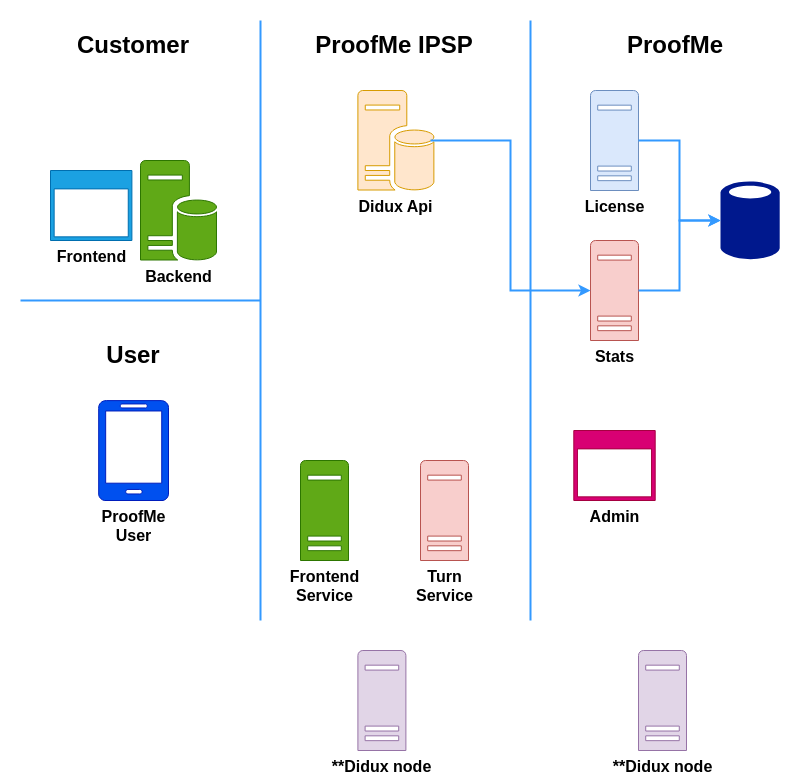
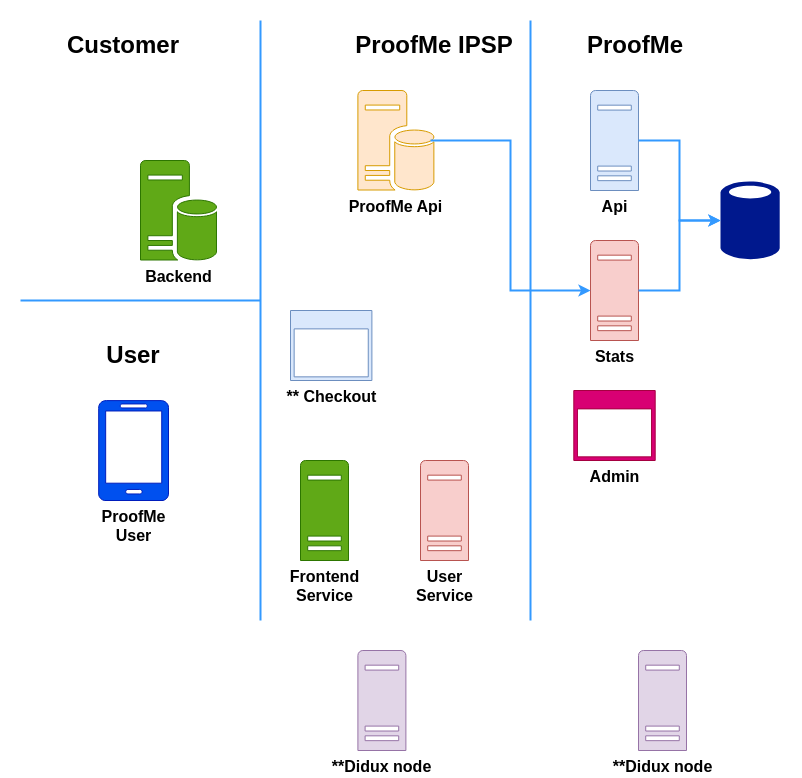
  <mxCell id="0" />
  <mxCell id="1" parent="0" />
  <mxCell id="2" value="&lt;font color=&quot;#000000&quot; style=&quot;font-size: 16px;&quot;&gt;ProofMe&lt;br style=&quot;font-size: 16px;&quot;&gt;User&lt;/font&gt;" style="sketch=0;aspect=fixed;pointerEvents=1;shadow=0;dashed=0;html=1;strokeColor=#001DBC;labelPosition=center;verticalLabelPosition=bottom;verticalAlign=top;align=center;fillColor=#0050ef;shape=mxgraph.azure.mobile;fontColor=#ffffff;fontSize=16;fontStyle=1" vertex="1" parent="1"><mxGeometry x="98" y="400" width="70" height="100" as="geometry" /></mxCell>
- <mxCell id="3" value="Didux Api" style="sketch=0;aspect=fixed;pointerEvents=1;shadow=0;dashed=0;html=1;strokeColor=#d79b00;labelPosition=center;verticalLabelPosition=bottom;verticalAlign=top;align=center;fillColor=#ffe6cc;shape=mxgraph.mscae.enterprise.database_server;fontSize=16;fontStyle=1" vertex="1" parent="1"><mxGeometry x="357.4" y="90" width="76" height="100" as="geometry" /></mxCell>
- <mxCell id="4" value="License" style="sketch=0;aspect=fixed;pointerEvents=1;shadow=0;dashed=0;html=1;strokeColor=#6c8ebf;labelPosition=center;verticalLabelPosition=bottom;verticalAlign=top;align=center;fillColor=#dae8fc;shape=mxgraph.mscae.enterprise.server_generic;fontSize=16;fontStyle=1" vertex="1" parent="1"><mxGeometry x="590" y="90" width="48" height="100" as="geometry" /></mxCell>
+ <mxCell id="3" value="ProofMe Api" style="sketch=0;aspect=fixed;pointerEvents=1;shadow=0;dashed=0;html=1;strokeColor=#d79b00;labelPosition=center;verticalLabelPosition=bottom;verticalAlign=top;align=center;fillColor=#ffe6cc;shape=mxgraph.mscae.enterprise.database_server;fontSize=16;fontStyle=1" vertex="1" parent="1"><mxGeometry x="357.4" y="90" width="76" height="100" as="geometry" /></mxCell>
+ <mxCell id="4" value="Api" style="sketch=0;aspect=fixed;pointerEvents=1;shadow=0;dashed=0;html=1;strokeColor=#6c8ebf;labelPosition=center;verticalLabelPosition=bottom;verticalAlign=top;align=center;fillColor=#dae8fc;shape=mxgraph.mscae.enterprise.server_generic;fontSize=16;fontStyle=1" vertex="1" parent="1"><mxGeometry x="590" y="90" width="48" height="100" as="geometry" /></mxCell>
  <mxCell id="5" value="Stats" style="sketch=0;aspect=fixed;pointerEvents=1;shadow=0;dashed=0;html=1;strokeColor=#b85450;labelPosition=center;verticalLabelPosition=bottom;verticalAlign=top;align=center;fillColor=#f8cecc;shape=mxgraph.mscae.enterprise.server_generic;fontSize=16;fontStyle=1" vertex="1" parent="1"><mxGeometry x="590" y="240" width="48" height="100" as="geometry" /></mxCell>
  <mxCell id="6" value="" style="sketch=0;aspect=fixed;pointerEvents=1;shadow=0;dashed=0;html=1;strokeColor=none;labelPosition=center;verticalLabelPosition=bottom;verticalAlign=top;align=center;fillColor=#00188D;shape=mxgraph.mscae.enterprise.database_generic;fontSize=16;fontStyle=1" vertex="1" parent="1"><mxGeometry x="720" y="180" width="59.2" height="80" as="geometry" /></mxCell>
- <mxCell id="8" value="Turn&lt;br style=&quot;font-size: 16px;&quot;&gt;Service" style="sketch=0;aspect=fixed;pointerEvents=1;shadow=0;dashed=0;html=1;strokeColor=#b85450;labelPosition=center;verticalLabelPosition=bottom;verticalAlign=top;align=center;fillColor=#f8cecc;shape=mxgraph.mscae.enterprise.server_generic;fontSize=16;fontStyle=1" vertex="1" parent="1"><mxGeometry x="420" y="460" width="48" height="100" as="geometry" /></mxCell>
+ <mxCell id="7" value="** Checkout" style="sketch=0;aspect=fixed;pointerEvents=1;shadow=0;dashed=0;html=1;strokeColor=#6c8ebf;labelPosition=center;verticalLabelPosition=bottom;verticalAlign=top;align=center;fillColor=#dae8fc;shape=mxgraph.mscae.enterprise.application_blank;fontSize=16;fontStyle=1" vertex="1" parent="1"><mxGeometry x="290" y="310" width="81.4" height="70" as="geometry" /></mxCell>
+ <mxCell id="8" value="User&lt;br style=&quot;font-size: 16px;&quot;&gt;Service" style="sketch=0;aspect=fixed;pointerEvents=1;shadow=0;dashed=0;html=1;strokeColor=#b85450;labelPosition=center;verticalLabelPosition=bottom;verticalAlign=top;align=center;fillColor=#f8cecc;shape=mxgraph.mscae.enterprise.server_generic;fontSize=16;fontStyle=1" vertex="1" parent="1"><mxGeometry x="420" y="460" width="48" height="100" as="geometry" /></mxCell>
  <mxCell id="9" value="&lt;font color=&quot;#000000&quot; style=&quot;font-size: 16px;&quot;&gt;Frontend&lt;br style=&quot;font-size: 16px;&quot;&gt;Service&lt;/font&gt;" style="sketch=0;aspect=fixed;pointerEvents=1;shadow=0;dashed=0;html=1;strokeColor=#2D7600;labelPosition=center;verticalLabelPosition=bottom;verticalAlign=top;align=center;fillColor=#60a917;shape=mxgraph.mscae.enterprise.server_generic;fontColor=#ffffff;fontSize=16;fontStyle=1" vertex="1" parent="1"><mxGeometry x="300" y="460" width="48" height="100" as="geometry" /></mxCell>
  <mxCell id="10" value="**Didux node" style="sketch=0;aspect=fixed;pointerEvents=1;shadow=0;dashed=0;html=1;strokeColor=#9673a6;labelPosition=center;verticalLabelPosition=bottom;verticalAlign=top;align=center;fillColor=#e1d5e7;shape=mxgraph.mscae.enterprise.server_generic;fontSize=16;fontStyle=1" vertex="1" parent="1"><mxGeometry x="357.4" y="650" width="48" height="100" as="geometry" /></mxCell>
- <mxCell id="11" value="&lt;font color=&quot;#000000&quot; style=&quot;font-size: 16px;&quot;&gt;Admin&lt;/font&gt;" style="sketch=0;aspect=fixed;pointerEvents=1;shadow=0;dashed=0;html=1;strokeColor=#A50040;labelPosition=center;verticalLabelPosition=bottom;verticalAlign=top;align=center;fillColor=#d80073;shape=mxgraph.mscae.enterprise.application_blank;fontColor=#ffffff;fontSize=16;fontStyle=1" vertex="1" parent="1"><mxGeometry x="573.3" y="430" width="81.4" height="70" as="geometry" /></mxCell>
+ <mxCell id="11" value="&lt;font color=&quot;#000000&quot; style=&quot;font-size: 16px;&quot;&gt;Admin&lt;/font&gt;" style="sketch=0;aspect=fixed;pointerEvents=1;shadow=0;dashed=0;html=1;strokeColor=#A50040;labelPosition=center;verticalLabelPosition=bottom;verticalAlign=top;align=center;fillColor=#d80073;shape=mxgraph.mscae.enterprise.application_blank;fontColor=#ffffff;fontSize=16;fontStyle=1" vertex="1" parent="1"><mxGeometry x="573.3" y="390" width="81.4" height="70" as="geometry" /></mxCell>
  <mxCell id="12" value="" style="endArrow=none;html=1;rounded=0;fillColor=#cce5ff;strokeColor=#3399FF;strokeWidth=2;" edge="1" parent="1"><mxGeometry width="50" height="50" relative="1" as="geometry"><mxPoint x="260" y="620" as="sourcePoint" /><mxPoint x="260" y="20" as="targetPoint" /></mxGeometry></mxCell>
  <mxCell id="13" value="" style="endArrow=none;html=1;rounded=0;fillColor=#cce5ff;strokeColor=#3399FF;strokeWidth=2;" edge="1" parent="1"><mxGeometry width="50" height="50" relative="1" as="geometry"><mxPoint x="530" y="620" as="sourcePoint" /><mxPoint x="530" y="20" as="targetPoint" /></mxGeometry></mxCell>
  <mxCell id="14" value="" style="endArrow=none;html=1;rounded=0;fontSize=16;fontStyle=1;fillColor=#cce5ff;strokeColor=#3399FF;strokeWidth=2;" edge="1" parent="1"><mxGeometry width="50" height="50" relative="1" as="geometry"><mxPoint x="20" y="300" as="sourcePoint" /><mxPoint x="260" y="300" as="targetPoint" /></mxGeometry></mxCell>
  <mxCell id="15" value="" style="group;fontSize=16;fontStyle=1" vertex="1" connectable="0" parent="1"><mxGeometry x="50" y="160" width="166" height="100" as="geometry" /></mxCell>
  <mxCell id="16" value="&lt;font color=&quot;#000000&quot; style=&quot;font-size: 16px;&quot;&gt;Backend&lt;/font&gt;" style="sketch=0;aspect=fixed;pointerEvents=1;shadow=0;dashed=0;html=1;strokeColor=#2D7600;labelPosition=center;verticalLabelPosition=bottom;verticalAlign=top;align=center;fillColor=#60a917;shape=mxgraph.mscae.enterprise.database_server;fontColor=#ffffff;fontSize=16;fontStyle=1" vertex="1" parent="15"><mxGeometry x="90" width="76" height="100" as="geometry" /></mxCell>
- <mxCell id="17" value="&lt;font color=&quot;#000000&quot; style=&quot;font-size: 16px;&quot;&gt;Frontend&lt;/font&gt;" style="sketch=0;aspect=fixed;pointerEvents=1;shadow=0;dashed=0;html=1;strokeColor=#006EAF;labelPosition=center;verticalLabelPosition=bottom;verticalAlign=top;align=center;fillColor=#1ba1e2;shape=mxgraph.mscae.enterprise.application_blank;fontColor=#ffffff;fontSize=16;fontStyle=1" vertex="1" parent="15"><mxGeometry y="10" width="81.4" height="70" as="geometry" /></mxCell>
  <mxCell id="18" value="**Didux node" style="sketch=0;aspect=fixed;pointerEvents=1;shadow=0;dashed=0;html=1;strokeColor=#9673a6;labelPosition=center;verticalLabelPosition=bottom;verticalAlign=top;align=center;fillColor=#e1d5e7;shape=mxgraph.mscae.enterprise.server_generic;fontSize=16;fontStyle=1" vertex="1" parent="1"><mxGeometry x="638" y="650" width="48" height="100" as="geometry" /></mxCell>
- <mxCell id="19" value="Customer" style="text;html=1;strokeColor=none;fillColor=none;align=center;verticalAlign=middle;whiteSpace=wrap;rounded=0;fontStyle=1;fontSize=24;" vertex="1" parent="1"><mxGeometry x="38" y="30" width="190" height="30" as="geometry" /></mxCell>
+ <mxCell id="19" value="Customer" style="text;html=1;strokeColor=none;fillColor=none;align=center;verticalAlign=middle;whiteSpace=wrap;rounded=0;fontStyle=1;fontSize=24;" vertex="1" parent="1"><mxGeometry x="28" y="30" width="190" height="30" as="geometry" /></mxCell>
  <mxCell id="20" value="User" style="text;html=1;strokeColor=none;fillColor=none;align=center;verticalAlign=middle;whiteSpace=wrap;rounded=0;fontStyle=1;fontSize=24;" vertex="1" parent="1"><mxGeometry x="38" y="340" width="190" height="30" as="geometry" /></mxCell>
- <mxCell id="21" value="ProofMe IPSP" style="text;html=1;strokeColor=none;fillColor=none;align=center;verticalAlign=middle;whiteSpace=wrap;rounded=0;fontStyle=1;fontSize=24;" vertex="1" parent="1"><mxGeometry x="299" y="30" width="190" height="30" as="geometry" /></mxCell>
- <mxCell id="22" value="ProofMe" style="text;html=1;strokeColor=none;fillColor=none;align=center;verticalAlign=middle;whiteSpace=wrap;rounded=0;fontStyle=1;fontSize=24;" vertex="1" parent="1"><mxGeometry x="580" y="30" width="190" height="30" as="geometry" /></mxCell>
+ <mxCell id="21" value="ProofMe IPSP" style="text;html=1;strokeColor=none;fillColor=none;align=center;verticalAlign=middle;whiteSpace=wrap;rounded=0;fontStyle=1;fontSize=24;" vertex="1" parent="1"><mxGeometry x="339" y="30" width="190" height="30" as="geometry" /></mxCell>
+ <mxCell id="22" value="ProofMe" style="text;html=1;strokeColor=none;fillColor=none;align=center;verticalAlign=middle;whiteSpace=wrap;rounded=0;fontStyle=1;fontSize=24;" vertex="1" parent="1"><mxGeometry x="540" y="30" width="190" height="30" as="geometry" /></mxCell>
  <mxCell id="23" value="" style="edgeStyle=elbowEdgeStyle;elbow=horizontal;endArrow=classic;html=1;rounded=0;fontSize=16;fontColor=#3399FF;strokeColor=#3399FF;strokeWidth=2;entryX=0;entryY=0.5;entryDx=0;entryDy=0;entryPerimeter=0;" edge="1" parent="1" target="5"><mxGeometry width="50" height="50" relative="1" as="geometry"><mxPoint x="430" y="140" as="sourcePoint" /><mxPoint x="470" y="440" as="targetPoint" /></mxGeometry></mxCell>
  <mxCell id="24" value="" style="edgeStyle=elbowEdgeStyle;elbow=horizontal;endArrow=classic;html=1;rounded=0;fontSize=16;fontColor=#3399FF;strokeColor=#3399FF;strokeWidth=2;entryX=0;entryY=0.5;entryDx=0;entryDy=0;entryPerimeter=0;exitX=1;exitY=0.5;exitDx=0;exitDy=0;exitPerimeter=0;" edge="1" parent="1" source="5" target="6"><mxGeometry width="50" height="50" relative="1" as="geometry"><mxPoint x="420" y="490" as="sourcePoint" /><mxPoint x="470" y="440" as="targetPoint" /></mxGeometry></mxCell>
  <mxCell id="25" value="" style="edgeStyle=elbowEdgeStyle;elbow=horizontal;endArrow=classic;html=1;rounded=0;fontSize=16;fontColor=#3399FF;strokeColor=#3399FF;strokeWidth=2;entryX=0;entryY=0.5;entryDx=0;entryDy=0;entryPerimeter=0;exitX=1;exitY=0.5;exitDx=0;exitDy=0;exitPerimeter=0;" edge="1" parent="1" source="4" target="6"><mxGeometry width="50" height="50" relative="1" as="geometry"><mxPoint x="420" y="490" as="sourcePoint" /><mxPoint x="470" y="440" as="targetPoint" /></mxGeometry></mxCell>
